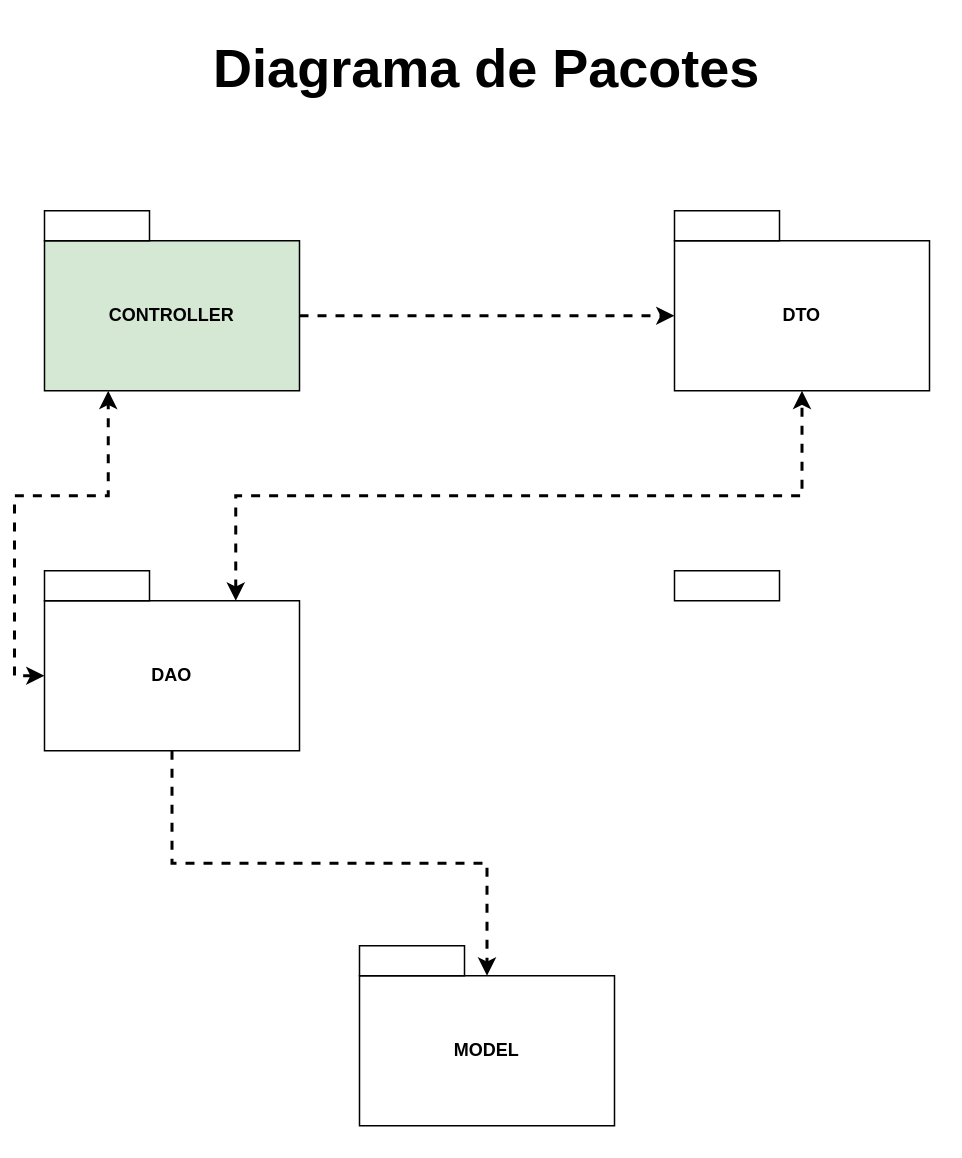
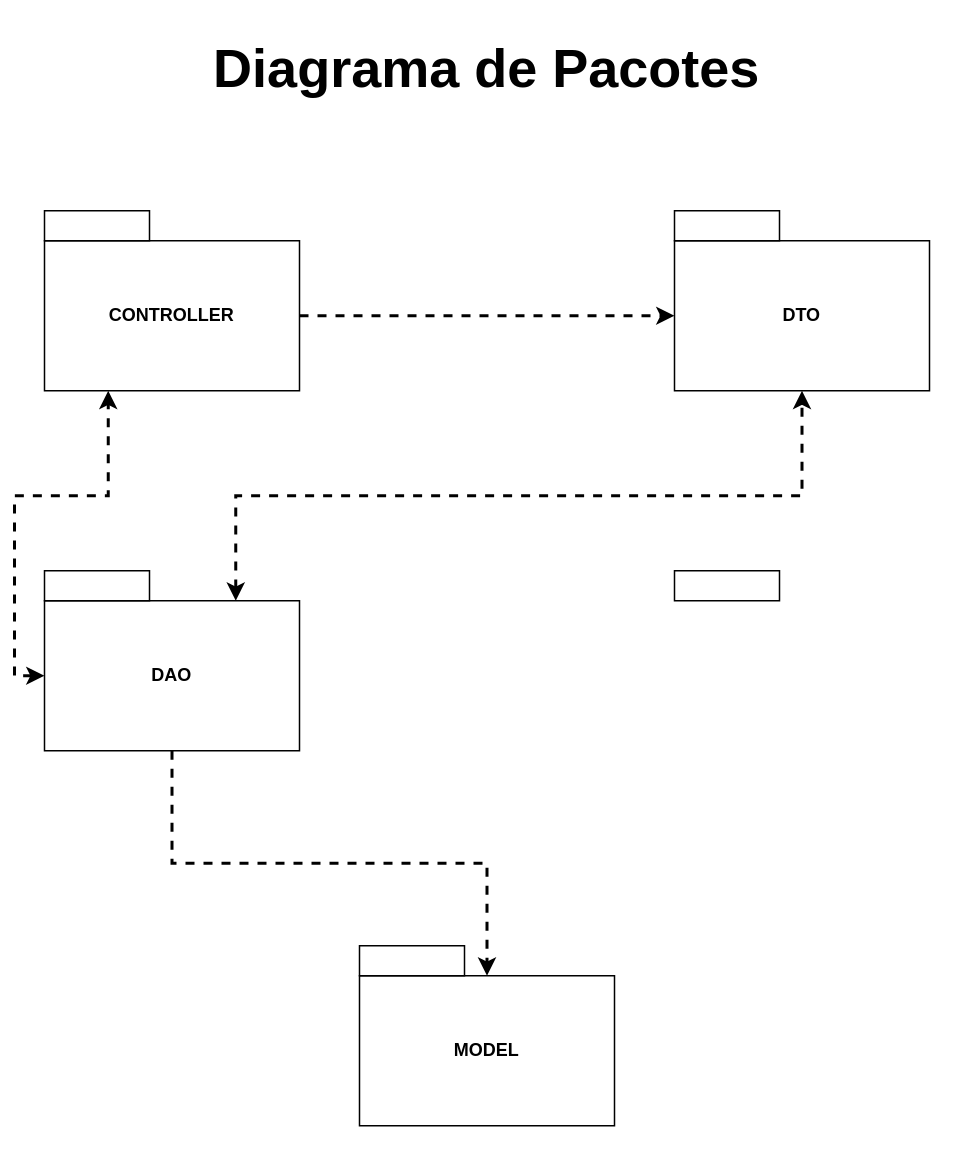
  <mxCell id="0" />
  <mxCell id="1" parent="0" />
  <mxCell id="2" value="&lt;b&gt;&lt;font style=&quot;font-size: 36px&quot;&gt;Diagrama de Pacotes&lt;/font&gt;&lt;/b&gt;" style="text;html=1;strokeColor=none;fillColor=none;align=center;verticalAlign=middle;whiteSpace=wrap;rounded=0;" vertex="1" parent="1"><mxGeometry x="85" y="20" width="460" height="50" as="geometry" /></mxCell>
  <mxCell id="3" value="" style="group" vertex="1" connectable="0" parent="1"><mxGeometry x="440" y="140" width="170" height="120" as="geometry" /></mxCell>
  <mxCell id="4" value="&lt;b&gt;DTO&lt;/b&gt;" style="rounded=0;whiteSpace=wrap;html=1;" vertex="1" parent="3"><mxGeometry y="20" width="170" height="100" as="geometry" /></mxCell>
  <mxCell id="5" value="" style="rounded=0;whiteSpace=wrap;html=1;" vertex="1" parent="3"><mxGeometry width="70" height="20" as="geometry" /></mxCell>
  <mxCell id="6" value="" style="group" vertex="1" connectable="0" parent="1"><mxGeometry x="20" y="140" width="170" height="120" as="geometry" /></mxCell>
- <mxCell id="7" value="&lt;b&gt;CONTROLLER&lt;/b&gt;" style="rounded=0;whiteSpace=wrap;html=1;fillColor=#d5e8d4;" vertex="1" parent="6"><mxGeometry y="20" width="170" height="100" as="geometry" /></mxCell>
+ <mxCell id="7" value="&lt;b&gt;CONTROLLER&lt;/b&gt;" style="rounded=0;whiteSpace=wrap;html=1;" vertex="1" parent="6"><mxGeometry y="20" width="170" height="100" as="geometry" /></mxCell>
  <mxCell id="8" value="" style="rounded=0;whiteSpace=wrap;html=1;" vertex="1" parent="6"><mxGeometry width="70" height="20" as="geometry" /></mxCell>
  <mxCell id="9" value="" style="group" vertex="1" connectable="0" parent="1"><mxGeometry x="440" y="380" width="170" height="120" as="geometry" /></mxCell>
  <mxCell id="10" value="" style="rounded=0;whiteSpace=wrap;html=1;" vertex="1" parent="9"><mxGeometry width="70" height="20" as="geometry" /></mxCell>
  <mxCell id="11" value="" style="group" vertex="1" connectable="0" parent="1"><mxGeometry x="20" y="380" width="170" height="120" as="geometry" /></mxCell>
  <mxCell id="12" value="&lt;b&gt;DAO&lt;/b&gt;" style="rounded=0;whiteSpace=wrap;html=1;" vertex="1" parent="11"><mxGeometry y="20" width="170" height="100" as="geometry" /></mxCell>
  <mxCell id="13" value="" style="rounded=0;whiteSpace=wrap;html=1;" vertex="1" parent="11"><mxGeometry width="70" height="20" as="geometry" /></mxCell>
  <mxCell id="14" value="" style="group" vertex="1" connectable="0" parent="1"><mxGeometry x="230" y="630" width="170" height="120" as="geometry" /></mxCell>
  <mxCell id="15" value="&lt;b&gt;MODEL&lt;/b&gt;" style="rounded=0;whiteSpace=wrap;html=1;" vertex="1" parent="14"><mxGeometry y="20" width="170" height="100" as="geometry" /></mxCell>
  <mxCell id="16" value="" style="rounded=0;whiteSpace=wrap;html=1;" vertex="1" parent="14"><mxGeometry width="70" height="20" as="geometry" /></mxCell>
  <mxCell id="17" style="edgeStyle=orthogonalEdgeStyle;rounded=0;orthogonalLoop=1;jettySize=auto;html=1;exitX=0.75;exitY=0;exitDx=0;exitDy=0;entryX=0.5;entryY=1;entryDx=0;entryDy=0;startArrow=classic;startFill=1;dashed=1;strokeWidth=2;" edge="1" parent="1" source="12" target="4"><mxGeometry relative="1" as="geometry" /></mxCell>
  <mxCell id="18" style="edgeStyle=orthogonalEdgeStyle;rounded=0;orthogonalLoop=1;jettySize=auto;html=1;exitX=1;exitY=0.5;exitDx=0;exitDy=0;entryX=0;entryY=0.5;entryDx=0;entryDy=0;startArrow=none;startFill=0;dashed=1;strokeWidth=2;" edge="1" parent="1" source="7" target="4"><mxGeometry relative="1" as="geometry" /></mxCell>
  <mxCell id="19" style="edgeStyle=orthogonalEdgeStyle;rounded=0;orthogonalLoop=1;jettySize=auto;html=1;exitX=0.5;exitY=1;exitDx=0;exitDy=0;entryX=0.5;entryY=0;entryDx=0;entryDy=0;dashed=1;strokeWidth=2;" edge="1" parent="1" source="12" target="15"><mxGeometry relative="1" as="geometry" /></mxCell>
  <mxCell id="20" style="edgeStyle=orthogonalEdgeStyle;rounded=0;orthogonalLoop=1;jettySize=auto;html=1;exitX=0;exitY=0.5;exitDx=0;exitDy=0;entryX=0.25;entryY=1;entryDx=0;entryDy=0;startArrow=classic;startFill=1;dashed=1;strokeWidth=2;" edge="1" parent="1" source="12" target="7"><mxGeometry relative="1" as="geometry" /></mxCell>
